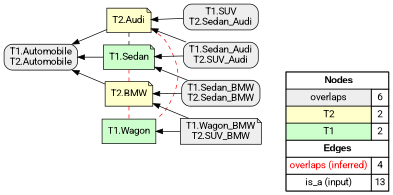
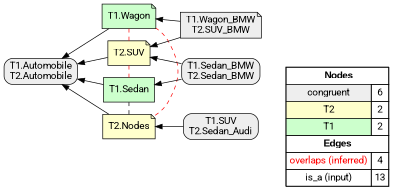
  digraph {
    fontname=Roboto
    rankdir=RL
    node [fillcolor="#EEEEEE" fontname=Roboto shape=box style=filled]
    edge [arrowhead=normal color="#000000" constraint=true fontname=Roboto penwidth=1 style=solid]
-   n1 [fillcolor=white label=<   <TABLE BORDER="0" CELLBORDER="1" CELLSPACING="0" CELLPADDING="4">  <TR> <TD COLSPAN="2"><font face="Arial Black"> Nodes</font></TD> </TR>  <TR>   <TD bgcolor="#EEEEEE" fontname="helvetica">overlaps</TD>   <TD>6</TD>   </TR>  <TR>   <TD bgcolor="#FFFFCC" fontname="helvetica">T2</TD>   <TD>2</TD>   </TR>  <TR>   <TD bgcolor="#CCFFCC" fontname="helvetica">T1</TD>   <TD>2</TD>   </TR>  <TR> <TD COLSPAN="2"><font face = "Arial Black"> Edges </font></TD> </TR>  <TR>   <TD><font color ="#FF0000">overlaps (inferred)</font></TD><TD>4</TD> </TR> <TR>   <TD><font color ="#000000">is_a (input)</font></TD><TD>13</TD> </TR> </TABLE>   > margin=0]
-   "T2.Audi" [fillcolor="#FFFFCC" shape=note]
-   "T1.Wagon" [fillcolor="#CCFFCC"]
+   n1 [fillcolor=white label=<   <TABLE BORDER="0" CELLBORDER="1" CELLSPACING="0" CELLPADDING="4">  <TR> <TD COLSPAN="2"><font face="Arial Black"> Nodes</font></TD> </TR>  <TR>   <TD bgcolor="#EEEEEE" fontname="helvetica">congruent</TD>   <TD>6</TD>   </TR>  <TR>   <TD bgcolor="#FFFFCC" fontname="helvetica">T2</TD>   <TD>2</TD>   </TR>  <TR>   <TD bgcolor="#CCFFCC" fontname="helvetica">T1</TD>   <TD>2</TD>   </TR>  <TR> <TD COLSPAN="2"><font face = "Arial Black"> Edges </font></TD> </TR>  <TR>   <TD><font color ="#FF0000">overlaps (inferred)</font></TD><TD>4</TD> </TR> <TR>   <TD><font color ="#000000">is_a (input)</font></TD><TD>13</TD> </TR> </TABLE>   > margin=0]
+   "T2.Audi" [fillcolor="#FFFFCC" shape=note label="T2.Nodes"]
+   "T1.Wagon" [fillcolor="#CCFFCC" shape=note]
    "T1.Automobile\nT2.Automobile" [style="filled,rounded"]
-   "T1.Sedan" [fillcolor="#CCFFCC" shape=note]
+   "T1.Sedan" [fillcolor="#CCFFCC"]
    "T1.SUV\nT2.Sedan_Audi" [style="filled,rounded"]
-   "T2.BMW" [fillcolor="#FFFFCC" shape=note]
+   "T2.BMW" [fillcolor="#FFFFCC" shape=note label="T2.SUV"]
    "T1.Sedan_BMW\nT2.Sedan_BMW" [style="filled,rounded"]
-   "T1.Sedan_Audi\nT2.SUV_Audi" [style="filled,rounded"]
    "T1.Wagon_BMW\nT2.SUV_BMW" [shape=note style="filled,rounded"]
    subgraph sub_1 {
      rank=source
      n1
    }
    "T2.Audi" -> "T1.Wagon" [arrowhead=none color="#FF0000" constraint=false style=dashed]
    "T2.Audi" -> "T1.Automobile\nT2.Automobile"
    "T2.Audi" -> "T1.Sedan" [arrowhead=none constraint=false style=dashed]
+   "T1.Wagon" -> "T1.Automobile\nT2.Automobile"
    "T1.Sedan" -> "T1.Automobile\nT2.Automobile"
    "T1.SUV\nT2.Sedan_Audi" -> "T2.Audi"
    "T2.BMW" -> "T1.Wagon" [arrowhead=none color="#FF0000" constraint=false style=dashed]
    "T2.BMW" -> "T1.Automobile\nT2.Automobile"
    "T2.BMW" -> "T1.Sedan" [arrowhead=none color="#FF0000" constraint=false style=dashed]
    "T1.Sedan_BMW\nT2.Sedan_BMW" -> "T1.Sedan"
    "T1.Sedan_BMW\nT2.Sedan_BMW" -> "T2.BMW"
-   "T1.Sedan_Audi\nT2.SUV_Audi" -> "T2.Audi"
-   "T1.Sedan_Audi\nT2.SUV_Audi" -> "T1.Sedan"
    "T1.Wagon_BMW\nT2.SUV_BMW" -> "T1.Wagon"
    "T1.Wagon_BMW\nT2.SUV_BMW" -> "T2.BMW"
  }
